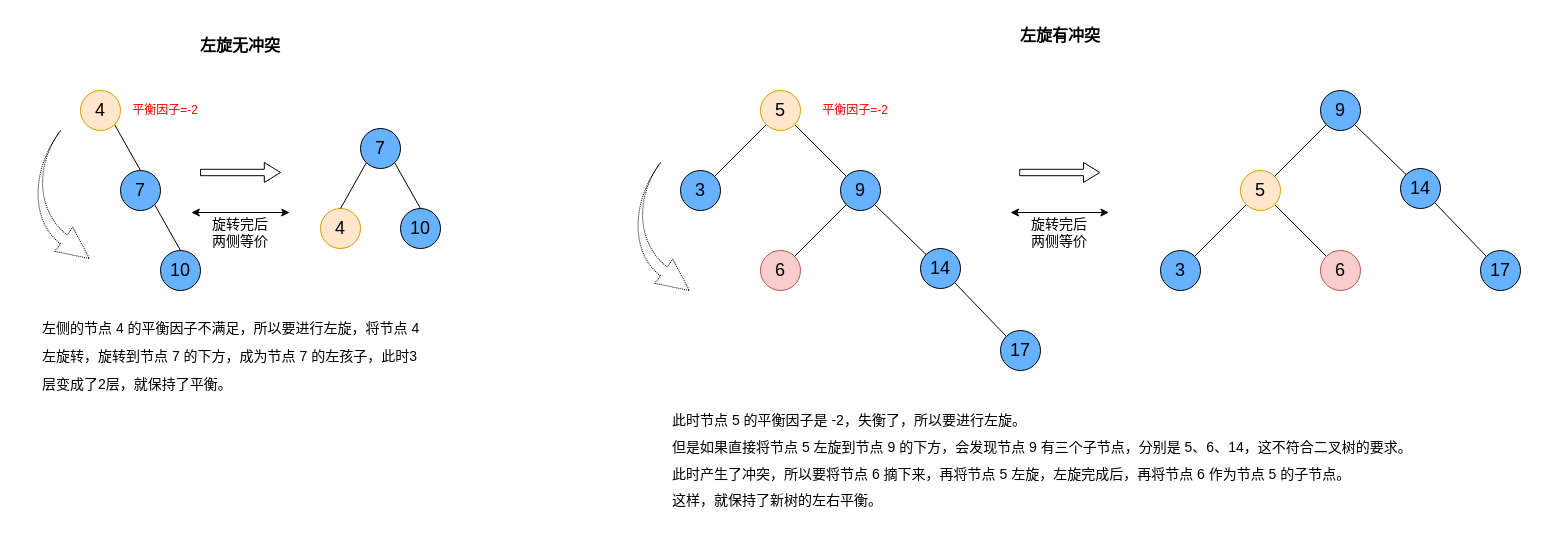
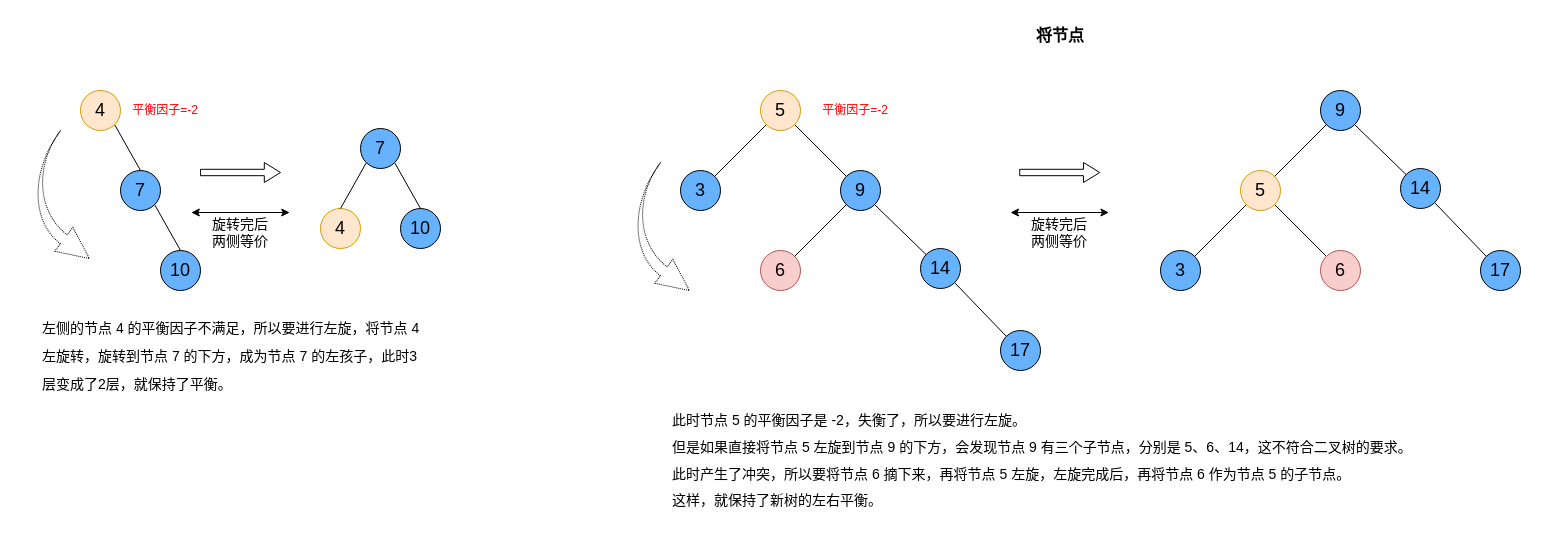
  <mxCell id="0" />
  <mxCell id="1" parent="0" />
- <mxCell id="2" value="&lt;font&gt;&lt;b&gt;左旋无冲突&lt;/b&gt;&lt;/font&gt;" style="text;html=1;align=center;verticalAlign=middle;whiteSpace=wrap;rounded=0;fontSize=16;" parent="1" vertex="1"><mxGeometry x="190" y="30" width="100" height="30" as="geometry" /></mxCell>
  <mxCell id="3" value="&lt;font style=&quot;color: rgb(255, 0, 0);&quot;&gt;平衡因子=-2&lt;/font&gt;" style="text;html=1;align=center;verticalAlign=middle;whiteSpace=wrap;rounded=0;" parent="1" vertex="1"><mxGeometry x="120" y="95" width="90" height="30" as="geometry" /></mxCell>
  <mxCell id="4" value="" style="html=1;shadow=0;align=center;verticalAlign=middle;shape=mxgraph.arrows2.jumpInArrow;dy=5.58;dx=31.99;arrowHead=30.02;rotation=37;flipH=0;flipV=1;direction=east;perimeterSpacing=0;dashed=1;dashPattern=1 1;" parent="1" vertex="1"><mxGeometry x="20" y="150" width="100" height="100" as="geometry" /></mxCell>
  <mxCell id="5" value="" style="html=1;shadow=0;dashed=0;align=center;verticalAlign=middle;shape=mxgraph.arrows2.arrow;dy=0.68;dx=16.19;notch=0;" parent="1" vertex="1"><mxGeometry x="200" y="162" width="80" height="20" as="geometry" /></mxCell>
  <mxCell id="6" value="&lt;font style=&quot;color: rgb(0, 0, 0); font-size: 18px;&quot;&gt;4&lt;/font&gt;" style="ellipse;whiteSpace=wrap;html=1;aspect=fixed;fillColor=#ffe6cc;strokeColor=#d79b00;" parent="1" vertex="1"><mxGeometry x="320" y="208" width="40" height="40" as="geometry" /></mxCell>
  <mxCell id="7" value="&lt;font style=&quot;color: rgb(0, 0, 0); font-size: 18px;&quot;&gt;10&lt;/font&gt;" style="ellipse;whiteSpace=wrap;html=1;aspect=fixed;fillColor=#66B2FF;" parent="1" vertex="1"><mxGeometry x="400" y="208" width="40" height="40" as="geometry" /></mxCell>
  <mxCell id="8" style="edgeStyle=none;html=1;exitX=1;exitY=1;exitDx=0;exitDy=0;entryX=0.5;entryY=0;entryDx=0;entryDy=0;endArrow=none;endFill=0;" parent="1" source="10" target="7" edge="1"><mxGeometry relative="1" as="geometry" /></mxCell>
  <mxCell id="9" style="edgeStyle=none;html=1;exitX=0;exitY=1;exitDx=0;exitDy=0;entryX=0.5;entryY=0;entryDx=0;entryDy=0;endArrow=none;endFill=0;" parent="1" source="10" target="6" edge="1"><mxGeometry relative="1" as="geometry" /></mxCell>
  <mxCell id="10" value="&lt;font style=&quot;color: rgb(0, 0, 0); font-size: 18px;&quot;&gt;7&lt;/font&gt;" style="ellipse;whiteSpace=wrap;html=1;aspect=fixed;fillColor=#66B2FF;" parent="1" vertex="1"><mxGeometry x="360" y="128" width="40" height="40" as="geometry" /></mxCell>
  <mxCell id="11" style="edgeStyle=none;html=1;exitX=1;exitY=1;exitDx=0;exitDy=0;entryX=0.5;entryY=0;entryDx=0;entryDy=0;endArrow=none;endFill=0;" parent="1" source="12" target="15" edge="1"><mxGeometry relative="1" as="geometry" /></mxCell>
  <mxCell id="12" value="&lt;font style=&quot;color: rgb(0, 0, 0); font-size: 18px;&quot;&gt;4&lt;/font&gt;" style="ellipse;whiteSpace=wrap;html=1;aspect=fixed;fillColor=#ffe6cc;strokeColor=#d79b00;" parent="1" vertex="1"><mxGeometry x="80" y="90" width="40" height="40" as="geometry" /></mxCell>
  <mxCell id="13" value="&lt;font style=&quot;color: rgb(0, 0, 0); font-size: 18px;&quot;&gt;10&lt;/font&gt;" style="ellipse;whiteSpace=wrap;html=1;aspect=fixed;fillColor=#66B2FF;" parent="1" vertex="1"><mxGeometry x="160" y="250" width="40" height="40" as="geometry" /></mxCell>
  <mxCell id="14" style="edgeStyle=none;html=1;exitX=1;exitY=1;exitDx=0;exitDy=0;entryX=0.5;entryY=0;entryDx=0;entryDy=0;endArrow=none;endFill=0;" parent="1" source="15" target="13" edge="1"><mxGeometry relative="1" as="geometry" /></mxCell>
  <mxCell id="15" value="&lt;font style=&quot;color: rgb(0, 0, 0); font-size: 18px;&quot;&gt;7&lt;/font&gt;" style="ellipse;whiteSpace=wrap;html=1;aspect=fixed;fillColor=#66B2FF;" parent="1" vertex="1"><mxGeometry x="120" y="170" width="40" height="40" as="geometry" /></mxCell>
  <mxCell id="16" value="" style="endArrow=classic;startArrow=classic;html=1;" parent="1" edge="1"><mxGeometry width="50" height="50" relative="1" as="geometry"><mxPoint x="190.79" y="212" as="sourcePoint" /><mxPoint x="289.21" y="212" as="targetPoint" /></mxGeometry></mxCell>
  <mxCell id="17" value="&lt;font style=&quot;font-size: 14px;&quot;&gt;旋转完后&lt;/font&gt;&lt;div&gt;&lt;font style=&quot;font-size: 14px;&quot;&gt;两侧等价&lt;/font&gt;&lt;/div&gt;" style="text;html=1;align=center;verticalAlign=middle;whiteSpace=wrap;rounded=0;" parent="1" vertex="1"><mxGeometry x="200" y="217" width="80" height="30" as="geometry" /></mxCell>
  <mxCell id="18" value="&lt;font style=&quot;font-size: 14px; line-height: 200%;&quot;&gt;左侧的节点 4 的平衡因子不满足，所以要进行左旋，将节点 4 左旋转，旋转到节点 7 的下方，成为节点 7 的左孩子，此时3层变成了2层，就保持了平衡。&lt;/font&gt;" style="text;html=1;align=left;verticalAlign=middle;whiteSpace=wrap;rounded=0;" parent="1" vertex="1"><mxGeometry x="40" y="330" width="380" height="50" as="geometry" /></mxCell>
  <mxCell id="19" style="edgeStyle=none;html=1;exitX=0;exitY=1;exitDx=0;exitDy=0;entryX=1;entryY=0;entryDx=0;entryDy=0;endArrow=none;endFill=0;" parent="1" source="21" target="22" edge="1"><mxGeometry relative="1" as="geometry" /></mxCell>
  <mxCell id="20" style="edgeStyle=none;html=1;exitX=1;exitY=1;exitDx=0;exitDy=0;entryX=0;entryY=0;entryDx=0;entryDy=0;endArrow=none;endFill=0;" parent="1" source="21" target="28" edge="1"><mxGeometry relative="1" as="geometry" /></mxCell>
  <mxCell id="21" value="&lt;font style=&quot;color: rgb(0, 0, 0); font-size: 18px;&quot;&gt;5&lt;/font&gt;" style="ellipse;whiteSpace=wrap;html=1;aspect=fixed;fillColor=#ffe6cc;strokeColor=#d79b00;" parent="1" vertex="1"><mxGeometry x="760" y="90" width="40" height="40" as="geometry" /></mxCell>
  <mxCell id="22" value="&lt;font style=&quot;color: rgb(0, 0, 0); font-size: 18px;&quot;&gt;3&lt;/font&gt;" style="ellipse;whiteSpace=wrap;html=1;aspect=fixed;fillColor=#66B2FF;" parent="1" vertex="1"><mxGeometry x="680" y="170" width="40" height="40" as="geometry" /></mxCell>
  <mxCell id="23" value="&lt;font style=&quot;color: rgb(0, 0, 0); font-size: 18px;&quot;&gt;6&lt;/font&gt;" style="ellipse;whiteSpace=wrap;html=1;aspect=fixed;fillColor=#f8cecc;strokeColor=#b85450;" parent="1" vertex="1"><mxGeometry x="760" y="250" width="40" height="40" as="geometry" /></mxCell>
  <mxCell id="24" style="edgeStyle=none;html=1;exitX=1;exitY=1;exitDx=0;exitDy=0;entryX=0;entryY=0;entryDx=0;entryDy=0;endArrow=none;endFill=0;" parent="1" source="25" target="29" edge="1"><mxGeometry relative="1" as="geometry" /></mxCell>
  <mxCell id="25" value="&lt;font style=&quot;color: rgb(0, 0, 0); font-size: 18px;&quot;&gt;14&lt;/font&gt;" style="ellipse;whiteSpace=wrap;html=1;aspect=fixed;fillColor=#66B2FF;" parent="1" vertex="1"><mxGeometry x="920" y="248" width="40" height="40" as="geometry" /></mxCell>
  <mxCell id="26" style="edgeStyle=none;html=1;exitX=0;exitY=1;exitDx=0;exitDy=0;entryX=1;entryY=0;entryDx=0;entryDy=0;endArrow=none;endFill=0;" parent="1" source="28" target="23" edge="1"><mxGeometry relative="1" as="geometry" /></mxCell>
  <mxCell id="27" style="edgeStyle=none;html=1;exitX=1;exitY=1;exitDx=0;exitDy=0;endArrow=none;endFill=0;" parent="1" source="28" target="25" edge="1"><mxGeometry relative="1" as="geometry" /></mxCell>
  <mxCell id="28" value="&lt;font style=&quot;color: rgb(0, 0, 0); font-size: 18px;&quot;&gt;9&lt;/font&gt;" style="ellipse;whiteSpace=wrap;html=1;aspect=fixed;fillColor=#66B2FF;" parent="1" vertex="1"><mxGeometry x="840" y="170" width="40" height="40" as="geometry" /></mxCell>
  <mxCell id="29" value="&lt;font style=&quot;color: rgb(0, 0, 0); font-size: 18px;&quot;&gt;17&lt;/font&gt;" style="ellipse;whiteSpace=wrap;html=1;aspect=fixed;fillColor=#66B2FF;" parent="1" vertex="1"><mxGeometry x="1000" y="330" width="40" height="40" as="geometry" /></mxCell>
- <mxCell id="30" value="&lt;font&gt;&lt;b&gt;左旋有冲突&lt;/b&gt;&lt;/font&gt;" style="text;html=1;align=center;verticalAlign=middle;whiteSpace=wrap;rounded=0;fontSize=16;" parent="1" vertex="1"><mxGeometry x="1010" y="20" width="100" height="30" as="geometry" /></mxCell>
+ <mxCell id="30" value="&lt;font&gt;&lt;b&gt;将节点&lt;/b&gt;&lt;/font&gt;" style="text;html=1;align=center;verticalAlign=middle;whiteSpace=wrap;rounded=0;fontSize=16;" parent="1" vertex="1"><mxGeometry x="1010" y="20" width="100" height="30" as="geometry" /></mxCell>
  <mxCell id="31" value="&lt;font style=&quot;font-size: 14px; line-height: 190%;&quot;&gt;此时节点 5 的平衡因子是 -2，失衡了，所以要进行左旋。&lt;/font&gt;&lt;div style=&quot;line-height: 190%;&quot;&gt;&lt;font style=&quot;font-size: 14px; line-height: 190%;&quot;&gt;但是如果直接将节点 5 左旋到节点 9 的下方，会发现节点 9 有三个子节点，分别是 5、6、14，这不符合二叉树的要求。&lt;/font&gt;&lt;/div&gt;&lt;div style=&quot;line-height: 190%;&quot;&gt;&lt;font style=&quot;font-size: 14px; line-height: 190%;&quot;&gt;此时产生了冲突，所以要将节点 6 摘下来，再将节点 5 左旋，左旋完成后，再将节点 6 作为节点 5 的子节点。&lt;/font&gt;&lt;/div&gt;&lt;div style=&quot;line-height: 190%;&quot;&gt;&lt;font style=&quot;font-size: 14px; line-height: 190%;&quot;&gt;这样，就保持了新树的左右平衡。&lt;/font&gt;&lt;/div&gt;" style="text;html=1;align=left;verticalAlign=middle;whiteSpace=wrap;rounded=0;" parent="1" vertex="1"><mxGeometry x="670" y="400" width="870" height="120" as="geometry" /></mxCell>
  <mxCell id="32" value="&lt;font style=&quot;color: rgb(255, 0, 0);&quot;&gt;平衡因子=-2&lt;/font&gt;" style="text;html=1;align=center;verticalAlign=middle;whiteSpace=wrap;rounded=0;" parent="1" vertex="1"><mxGeometry x="810" y="95" width="90" height="30" as="geometry" /></mxCell>
  <mxCell id="33" value="" style="html=1;shadow=0;align=center;verticalAlign=middle;shape=mxgraph.arrows2.jumpInArrow;dy=5.58;dx=31.99;arrowHead=30.02;rotation=37;flipH=0;flipV=1;direction=east;perimeterSpacing=0;dashed=1;dashPattern=1 1;" parent="1" vertex="1"><mxGeometry x="620" y="182" width="100" height="100" as="geometry" /></mxCell>
  <mxCell id="34" value="" style="html=1;shadow=0;dashed=0;align=center;verticalAlign=middle;shape=mxgraph.arrows2.arrow;dy=0.68;dx=16.19;notch=0;" parent="1" vertex="1"><mxGeometry x="1019.21" y="162" width="80" height="20" as="geometry" /></mxCell>
  <mxCell id="35" value="" style="endArrow=classic;startArrow=classic;html=1;" parent="1" edge="1"><mxGeometry width="50" height="50" relative="1" as="geometry"><mxPoint x="1010" y="212" as="sourcePoint" /><mxPoint x="1108.42" y="212" as="targetPoint" /></mxGeometry></mxCell>
  <mxCell id="36" value="&lt;font style=&quot;font-size: 14px;&quot;&gt;旋转完后&lt;/font&gt;&lt;div&gt;&lt;font style=&quot;font-size: 14px;&quot;&gt;两侧等价&lt;/font&gt;&lt;/div&gt;" style="text;html=1;align=center;verticalAlign=middle;whiteSpace=wrap;rounded=0;" parent="1" vertex="1"><mxGeometry x="1019.21" y="217" width="80" height="30" as="geometry" /></mxCell>
  <mxCell id="37" style="edgeStyle=none;html=1;exitX=0;exitY=1;exitDx=0;exitDy=0;entryX=1;entryY=0;entryDx=0;entryDy=0;endArrow=none;endFill=0;" parent="1" source="39" target="46" edge="1"><mxGeometry relative="1" as="geometry" /></mxCell>
  <mxCell id="38" style="edgeStyle=none;html=1;exitX=1;exitY=1;exitDx=0;exitDy=0;entryX=0;entryY=0;entryDx=0;entryDy=0;endArrow=none;endFill=0;" parent="1" source="39" target="47" edge="1"><mxGeometry relative="1" as="geometry" /></mxCell>
  <mxCell id="39" value="&lt;font style=&quot;color: rgb(0, 0, 0); font-size: 18px;&quot;&gt;5&lt;/font&gt;" style="ellipse;whiteSpace=wrap;html=1;aspect=fixed;fillColor=#ffe6cc;strokeColor=#d79b00;" parent="1" vertex="1"><mxGeometry x="1240" y="170" width="40" height="40" as="geometry" /></mxCell>
  <mxCell id="40" style="edgeStyle=none;html=1;exitX=1;exitY=1;exitDx=0;exitDy=0;entryX=0;entryY=0;entryDx=0;entryDy=0;endArrow=none;endFill=0;" parent="1" source="41" target="44" edge="1"><mxGeometry relative="1" as="geometry" /></mxCell>
  <mxCell id="41" value="&lt;font style=&quot;color: rgb(0, 0, 0); font-size: 18px;&quot;&gt;14&lt;/font&gt;" style="ellipse;whiteSpace=wrap;html=1;aspect=fixed;fillColor=#66B2FF;" parent="1" vertex="1"><mxGeometry x="1400" y="168" width="40" height="40" as="geometry" /></mxCell>
  <mxCell id="42" style="edgeStyle=none;html=1;exitX=0;exitY=1;exitDx=0;exitDy=0;entryX=1;entryY=0;entryDx=0;entryDy=0;endArrow=none;endFill=0;" parent="1" source="45" target="39" edge="1"><mxGeometry relative="1" as="geometry" /></mxCell>
  <mxCell id="43" style="edgeStyle=none;html=1;exitX=1;exitY=1;exitDx=0;exitDy=0;endArrow=none;endFill=0;" parent="1" source="45" target="41" edge="1"><mxGeometry relative="1" as="geometry" /></mxCell>
  <mxCell id="44" value="&lt;font style=&quot;color: rgb(0, 0, 0); font-size: 18px;&quot;&gt;17&lt;/font&gt;" style="ellipse;whiteSpace=wrap;html=1;aspect=fixed;fillColor=#66B2FF;" parent="1" vertex="1"><mxGeometry x="1480" y="250" width="40" height="40" as="geometry" /></mxCell>
  <mxCell id="45" value="&lt;font style=&quot;color: rgb(0, 0, 0); font-size: 18px;&quot;&gt;9&lt;/font&gt;" style="ellipse;whiteSpace=wrap;html=1;aspect=fixed;fillColor=#66B2FF;" parent="1" vertex="1"><mxGeometry x="1320" y="90" width="40" height="40" as="geometry" /></mxCell>
  <mxCell id="46" value="&lt;font style=&quot;color: rgb(0, 0, 0); font-size: 18px;&quot;&gt;3&lt;/font&gt;" style="ellipse;whiteSpace=wrap;html=1;aspect=fixed;fillColor=#66B2FF;" parent="1" vertex="1"><mxGeometry x="1160" y="250" width="40" height="40" as="geometry" /></mxCell>
  <mxCell id="47" value="&lt;font style=&quot;color: rgb(0, 0, 0); font-size: 18px;&quot;&gt;6&lt;/font&gt;" style="ellipse;whiteSpace=wrap;html=1;aspect=fixed;fillColor=#f8cecc;strokeColor=#b85450;" parent="1" vertex="1"><mxGeometry x="1320" y="250" width="40" height="40" as="geometry" /></mxCell>
